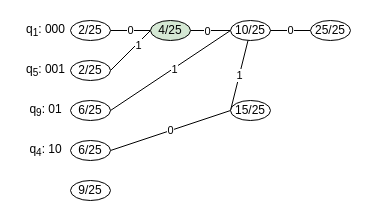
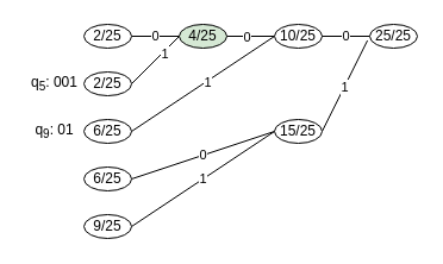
  <mxCell id="0" />
  <mxCell id="1" parent="0" />
- <mxCell id="2" value="q&lt;sub&gt;1&lt;/sub&gt;: 000" style="text;html=1;align=center;verticalAlign=middle;resizable=0;points=[];autosize=1;strokeColor=none;" parent="1" vertex="1"><mxGeometry x="20" y="20" width="50" height="20" as="geometry" /></mxCell>
  <mxCell id="3" style="rounded=0;orthogonalLoop=1;jettySize=auto;html=1;exitX=0;exitY=0.5;exitDx=0;exitDy=0;entryX=1;entryY=0.5;entryDx=0;entryDy=0;endArrow=none;endFill=0;" parent="1" source="11" target="8" edge="1"><mxGeometry relative="1" as="geometry" /></mxCell>
  <mxCell id="4" value="1" style="edgeLabel;html=1;align=center;verticalAlign=middle;resizable=0;points=[];" parent="3" vertex="1" connectable="0"><mxGeometry x="-0.321" y="1" relative="1" as="geometry"><mxPoint as="offset" /></mxGeometry></mxCell>
  <mxCell id="5" style="edgeStyle=none;rounded=0;orthogonalLoop=1;jettySize=auto;html=1;exitX=1;exitY=0.5;exitDx=0;exitDy=0;entryX=0;entryY=0.5;entryDx=0;entryDy=0;endArrow=none;endFill=0;" parent="1" source="7" target="11" edge="1"><mxGeometry relative="1" as="geometry" /></mxCell>
  <mxCell id="6" value="0" style="edgeLabel;html=1;align=center;verticalAlign=middle;resizable=0;points=[];" parent="5" vertex="1" connectable="0"><mxGeometry x="-0.065" y="1" relative="1" as="geometry"><mxPoint as="offset" /></mxGeometry></mxCell>
  <mxCell id="7" value="2/25" style="ellipse;whiteSpace=wrap;html=1;" parent="1" vertex="1"><mxGeometry x="70" y="20" width="40" height="20" as="geometry" /></mxCell>
  <mxCell id="8" value="2/25" style="ellipse;whiteSpace=wrap;html=1;" parent="1" vertex="1"><mxGeometry x="70" y="60" width="40" height="20" as="geometry" /></mxCell>
  <mxCell id="9" style="edgeStyle=none;rounded=0;orthogonalLoop=1;jettySize=auto;html=1;entryX=0;entryY=0.5;entryDx=0;entryDy=0;endArrow=none;endFill=0;" parent="1" source="11" target="15" edge="1"><mxGeometry relative="1" as="geometry" /></mxCell>
  <mxCell id="10" value="0" style="edgeLabel;html=1;align=center;verticalAlign=middle;resizable=0;points=[];" parent="9" vertex="1" connectable="0"><mxGeometry x="-0.208" relative="1" as="geometry"><mxPoint as="offset" /></mxGeometry></mxCell>
  <mxCell id="11" value="4/25" style="ellipse;whiteSpace=wrap;html=1;fillColor=#d5e8d4;" parent="1" vertex="1"><mxGeometry x="150" y="20" width="40" height="20" as="geometry" /></mxCell>
  <mxCell id="12" value="6/25" style="ellipse;whiteSpace=wrap;html=1;" parent="1" vertex="1"><mxGeometry x="70" y="100" width="40" height="20" as="geometry" /></mxCell>
  <mxCell id="13" style="edgeStyle=none;rounded=0;orthogonalLoop=1;jettySize=auto;html=1;exitX=0;exitY=0.5;exitDx=0;exitDy=0;entryX=1;entryY=0.5;entryDx=0;entryDy=0;endArrow=none;endFill=0;" parent="1" source="15" target="12" edge="1"><mxGeometry relative="1" as="geometry" /></mxCell>
  <mxCell id="14" value="1" style="edgeLabel;html=1;align=center;verticalAlign=middle;resizable=0;points=[];" parent="13" vertex="1" connectable="0"><mxGeometry x="-0.058" y="1" relative="1" as="geometry"><mxPoint as="offset" /></mxGeometry></mxCell>
  <mxCell id="15" value="10/25" style="ellipse;whiteSpace=wrap;html=1;" parent="1" vertex="1"><mxGeometry x="230" y="20" width="40" height="20" as="geometry" /></mxCell>
+ <mxCell id="16" style="edgeStyle=none;rounded=0;orthogonalLoop=1;jettySize=auto;html=1;exitX=1;exitY=0.5;exitDx=0;exitDy=0;entryX=-0.048;entryY=0.678;entryDx=0;entryDy=0;entryPerimeter=0;endArrow=none;endFill=0;" parent="1" source="20" target="25" edge="1"><mxGeometry relative="1" as="geometry" /></mxCell>
+ <mxCell id="17" value="1" style="edgeLabel;html=1;align=center;verticalAlign=middle;resizable=0;points=[];" parent="16" vertex="1" connectable="0"><mxGeometry x="-0.016" relative="1" as="geometry"><mxPoint as="offset" /></mxGeometry></mxCell>
  <mxCell id="18" value="0" style="rounded=0;orthogonalLoop=1;jettySize=auto;html=1;entryX=1;entryY=0.5;entryDx=0;entryDy=0;endArrow=none;endFill=0;exitX=0;exitY=0.5;exitDx=0;exitDy=0;" edge="1" parent="1" source="20" target="22"><mxGeometry relative="1" as="geometry" /></mxCell>
- <mxCell id="19" value="1" style="edgeStyle=none;rounded=0;orthogonalLoop=1;jettySize=auto;html=1;exitX=0;exitY=0.5;exitDx=0;exitDy=0;endArrow=none;endFill=0;" edge="1" parent="1" source="20" target="15"><mxGeometry relative="1" as="geometry" /></mxCell>
+ <mxCell id="19" value="1" style="edgeStyle=none;rounded=0;orthogonalLoop=1;jettySize=auto;html=1;exitX=0;exitY=0.5;exitDx=0;exitDy=0;entryX=1;entryY=0.5;entryDx=0;entryDy=0;endArrow=none;endFill=0;" edge="1" parent="1" source="20" target="21"><mxGeometry relative="1" as="geometry" /></mxCell>
  <mxCell id="20" value="15/25" style="ellipse;whiteSpace=wrap;html=1;" parent="1" vertex="1"><mxGeometry x="230" y="100" width="40" height="20" as="geometry" /></mxCell>
  <mxCell id="21" value="9/25" style="ellipse;whiteSpace=wrap;html=1;" parent="1" vertex="1"><mxGeometry x="70" y="180" width="40" height="20" as="geometry" /></mxCell>
  <mxCell id="22" value="6/25" style="ellipse;whiteSpace=wrap;html=1;" parent="1" vertex="1"><mxGeometry x="70" y="140" width="40" height="20" as="geometry" /></mxCell>
  <mxCell id="23" style="edgeStyle=none;rounded=0;orthogonalLoop=1;jettySize=auto;html=1;entryX=1;entryY=0.5;entryDx=0;entryDy=0;endArrow=none;endFill=0;" parent="1" source="25" target="15" edge="1"><mxGeometry relative="1" as="geometry" /></mxCell>
  <mxCell id="24" value="0" style="edgeLabel;html=1;align=center;verticalAlign=middle;resizable=0;points=[];" parent="23" vertex="1" connectable="0"><mxGeometry x="0.041" y="-1" relative="1" as="geometry"><mxPoint as="offset" /></mxGeometry></mxCell>
  <mxCell id="25" value="25/25" style="ellipse;whiteSpace=wrap;html=1;" parent="1" vertex="1"><mxGeometry x="310" y="20" width="40" height="20" as="geometry" /></mxCell>
  <mxCell id="26" value="q&lt;sub&gt;9&lt;/sub&gt;: 01" style="text;html=1;align=center;verticalAlign=middle;resizable=0;points=[];autosize=1;strokeColor=none;" parent="1" vertex="1"><mxGeometry x="20" y="100" width="50" height="20" as="geometry" /></mxCell>
- <mxCell id="27" value="q&lt;sub&gt;4&lt;/sub&gt;: 10" style="text;html=1;align=center;verticalAlign=middle;resizable=0;points=[];autosize=1;strokeColor=none;" parent="1" vertex="1"><mxGeometry x="20" y="140" width="50" height="20" as="geometry" /></mxCell>
  <mxCell id="28" value="q&lt;sub&gt;5&lt;/sub&gt;: 001" style="text;html=1;align=center;verticalAlign=middle;resizable=0;points=[];autosize=1;strokeColor=none;" parent="1" vertex="1"><mxGeometry x="20" y="60" width="50" height="20" as="geometry" /></mxCell>
